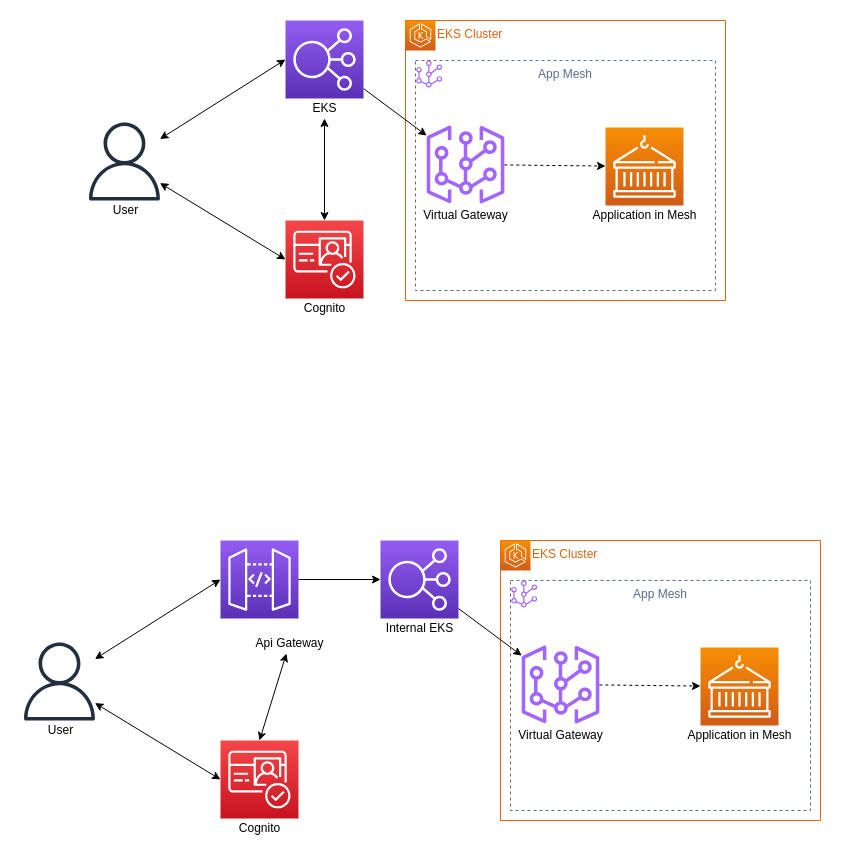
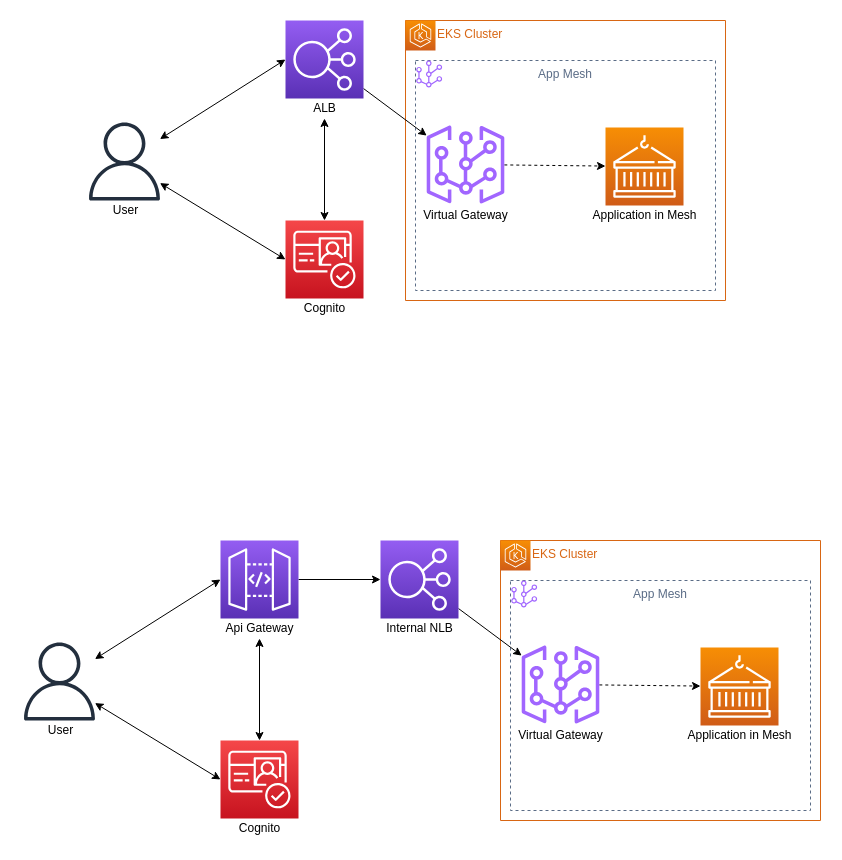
  <mxCell id="0" />
  <mxCell id="1" parent="0" />
  <mxCell id="2" value="EKS Cluster" style="points=[[0,0],[0.25,0],[0.5,0],[0.75,0],[1,0],[1,0.25],[1,0.5],[1,0.75],[1,1],[0.75,1],[0.5,1],[0.25,1],[0,1],[0,0.75],[0,0.5],[0,0.25]];outlineConnect=0;gradientColor=none;html=1;whiteSpace=wrap;fontSize=12;fontStyle=0;shape=mxgraph.aws4.group;grIcon=mxgraph.aws4.group_elastic_beanstalk;strokeColor=#D86613;fillColor=none;verticalAlign=top;align=left;spacingLeft=30;fontColor=#D86613;dashed=0;" vertex="1" parent="1"><mxGeometry x="405" y="20" width="320" height="280" as="geometry" /></mxCell>
  <mxCell id="3" value="App Mesh" style="fillColor=none;strokeColor=#5A6C86;dashed=1;verticalAlign=top;fontStyle=0;fontColor=#5A6C86;" vertex="1" parent="1"><mxGeometry x="415" y="60" width="300" height="230" as="geometry" /></mxCell>
  <mxCell id="4" style="rounded=0;orthogonalLoop=1;jettySize=auto;html=1;entryX=0;entryY=0.5;entryDx=0;entryDy=0;entryPerimeter=0;startArrow=classic;startFill=1;" edge="1" parent="1" source="21" target="8"><mxGeometry relative="1" as="geometry" /></mxCell>
  <mxCell id="5" style="edgeStyle=none;rounded=0;orthogonalLoop=1;jettySize=auto;html=1;entryX=0;entryY=0.5;entryDx=0;entryDy=0;entryPerimeter=0;startArrow=classic;startFill=1;" edge="1" parent="1" source="21" target="10"><mxGeometry relative="1" as="geometry" /></mxCell>
  <mxCell id="6" value="" style="edgeStyle=none;rounded=0;orthogonalLoop=1;jettySize=auto;html=1;startArrow=none;startFill=0;entryX=0;entryY=0.5;entryDx=0;entryDy=0;entryPerimeter=0;" edge="1" parent="1" source="7" target="41"><mxGeometry relative="1" as="geometry" /></mxCell>
  <mxCell id="7" value="" style="sketch=0;points=[[0,0,0],[0.25,0,0],[0.5,0,0],[0.75,0,0],[1,0,0],[0,1,0],[0.25,1,0],[0.5,1,0],[0.75,1,0],[1,1,0],[0,0.25,0],[0,0.5,0],[0,0.75,0],[1,0.25,0],[1,0.5,0],[1,0.75,0]];outlineConnect=0;fontColor=#232F3E;gradientColor=#945DF2;gradientDirection=north;fillColor=#5A30B5;strokeColor=#ffffff;dashed=0;verticalLabelPosition=bottom;verticalAlign=top;align=center;html=1;fontSize=12;fontStyle=0;aspect=fixed;shape=mxgraph.aws4.resourceIcon;resIcon=mxgraph.aws4.api_gateway;" vertex="1" parent="1"><mxGeometry x="220" y="540" width="78" height="78" as="geometry" /></mxCell>
  <mxCell id="8" value="" style="sketch=0;points=[[0,0,0],[0.25,0,0],[0.5,0,0],[0.75,0,0],[1,0,0],[0,1,0],[0.25,1,0],[0.5,1,0],[0.75,1,0],[1,1,0],[0,0.25,0],[0,0.5,0],[0,0.75,0],[1,0.25,0],[1,0.5,0],[1,0.75,0]];outlineConnect=0;fontColor=#232F3E;gradientColor=#F54749;gradientDirection=north;fillColor=#C7131F;strokeColor=#ffffff;dashed=0;verticalLabelPosition=bottom;verticalAlign=top;align=center;html=1;fontSize=12;fontStyle=0;aspect=fixed;shape=mxgraph.aws4.resourceIcon;resIcon=mxgraph.aws4.cognito;" vertex="1" parent="1"><mxGeometry x="285" y="220" width="78" height="78" as="geometry" /></mxCell>
  <mxCell id="9" style="edgeStyle=none;rounded=0;orthogonalLoop=1;jettySize=auto;html=1;startArrow=none;startFill=0;" edge="1" parent="1" source="10" target="13"><mxGeometry relative="1" as="geometry" /></mxCell>
  <mxCell id="10" value="" style="sketch=0;points=[[0,0,0],[0.25,0,0],[0.5,0,0],[0.75,0,0],[1,0,0],[0,1,0],[0.25,1,0],[0.5,1,0],[0.75,1,0],[1,1,0],[0,0.25,0],[0,0.5,0],[0,0.75,0],[1,0.25,0],[1,0.5,0],[1,0.75,0]];outlineConnect=0;fontColor=#232F3E;gradientColor=#945DF2;gradientDirection=north;fillColor=#5A30B5;strokeColor=#ffffff;dashed=0;verticalLabelPosition=bottom;verticalAlign=top;align=center;html=1;fontSize=12;fontStyle=0;aspect=fixed;shape=mxgraph.aws4.resourceIcon;resIcon=mxgraph.aws4.elastic_load_balancing;" vertex="1" parent="1"><mxGeometry x="285" y="20" width="78" height="78" as="geometry" /></mxCell>
  <mxCell id="11" value="" style="sketch=0;outlineConnect=0;fontColor=#232F3E;gradientColor=none;fillColor=#A166FF;strokeColor=none;dashed=0;verticalLabelPosition=bottom;verticalAlign=top;align=center;html=1;fontSize=12;fontStyle=0;aspect=fixed;pointerEvents=1;shape=mxgraph.aws4.mesh;" vertex="1" parent="1"><mxGeometry x="415" y="60" width="27.35" height="27" as="geometry" /></mxCell>
  <mxCell id="12" value="" style="edgeStyle=none;rounded=0;orthogonalLoop=1;jettySize=auto;html=1;startArrow=none;startFill=0;dashed=1;" edge="1" parent="1" source="13" target="19"><mxGeometry relative="1" as="geometry" /></mxCell>
  <mxCell id="13" value="" style="sketch=0;outlineConnect=0;fontColor=#232F3E;gradientColor=none;fillColor=#A166FF;strokeColor=none;dashed=0;verticalLabelPosition=bottom;verticalAlign=top;align=center;html=1;fontSize=12;fontStyle=0;aspect=fixed;pointerEvents=1;shape=mxgraph.aws4.virtual_gateway;" vertex="1" parent="1"><mxGeometry x="426" y="125" width="78" height="78" as="geometry" /></mxCell>
  <mxCell id="14" style="edgeStyle=none;rounded=0;orthogonalLoop=1;jettySize=auto;html=1;entryX=0.5;entryY=0;entryDx=0;entryDy=0;entryPerimeter=0;startArrow=classic;startFill=1;" edge="1" parent="1" source="15" target="8"><mxGeometry relative="1" as="geometry" /></mxCell>
- <mxCell id="15" value="EKS" style="text;html=1;align=center;verticalAlign=middle;resizable=0;points=[];autosize=1;strokeColor=none;fillColor=none;" vertex="1" parent="1"><mxGeometry x="304" y="98" width="40" height="20" as="geometry" /></mxCell>
+ <mxCell id="15" value="ALB" style="text;html=1;align=center;verticalAlign=middle;resizable=0;points=[];autosize=1;strokeColor=none;fillColor=none;" vertex="1" parent="1"><mxGeometry x="304" y="98" width="40" height="20" as="geometry" /></mxCell>
  <mxCell id="16" value="Cognito" style="text;html=1;align=center;verticalAlign=middle;resizable=0;points=[];autosize=1;strokeColor=none;fillColor=none;" vertex="1" parent="1"><mxGeometry x="294" y="298" width="60" height="20" as="geometry" /></mxCell>
  <mxCell id="17" value="" style="sketch=0;points=[[0,0,0],[0.25,0,0],[0.5,0,0],[0.75,0,0],[1,0,0],[0,1,0],[0.25,1,0],[0.5,1,0],[0.75,1,0],[1,1,0],[0,0.25,0],[0,0.5,0],[0,0.75,0],[1,0.25,0],[1,0.5,0],[1,0.75,0]];outlineConnect=0;fontColor=#232F3E;gradientColor=#F78E04;gradientDirection=north;fillColor=#D05C17;strokeColor=#ffffff;dashed=0;verticalLabelPosition=bottom;verticalAlign=top;align=center;html=1;fontSize=12;fontStyle=0;aspect=fixed;shape=mxgraph.aws4.resourceIcon;resIcon=mxgraph.aws4.eks;" vertex="1" parent="1"><mxGeometry x="405" y="20" width="30" height="30" as="geometry" /></mxCell>
  <mxCell id="18" value="Virtual Gateway" style="text;html=1;align=center;verticalAlign=middle;resizable=0;points=[];autosize=1;strokeColor=none;fillColor=none;" vertex="1" parent="1"><mxGeometry x="415" y="205" width="100" height="20" as="geometry" /></mxCell>
  <mxCell id="19" value="" style="sketch=0;points=[[0,0,0],[0.25,0,0],[0.5,0,0],[0.75,0,0],[1,0,0],[0,1,0],[0.25,1,0],[0.5,1,0],[0.75,1,0],[1,1,0],[0,0.25,0],[0,0.5,0],[0,0.75,0],[1,0.25,0],[1,0.5,0],[1,0.75,0]];outlineConnect=0;fontColor=#232F3E;gradientColor=#F78E04;gradientDirection=north;fillColor=#D05C17;strokeColor=#ffffff;dashed=0;verticalLabelPosition=bottom;verticalAlign=top;align=center;html=1;fontSize=12;fontStyle=0;aspect=fixed;shape=mxgraph.aws4.resourceIcon;resIcon=mxgraph.aws4.containers;" vertex="1" parent="1"><mxGeometry x="605" y="127" width="78" height="78" as="geometry" /></mxCell>
  <mxCell id="20" value="Application in Mesh" style="text;html=1;align=center;verticalAlign=middle;resizable=0;points=[];autosize=1;strokeColor=none;fillColor=none;" vertex="1" parent="1"><mxGeometry x="584" y="205" width="120" height="20" as="geometry" /></mxCell>
  <mxCell id="21" value="" style="sketch=0;outlineConnect=0;fontColor=#232F3E;gradientColor=none;fillColor=#232F3E;strokeColor=none;dashed=0;verticalLabelPosition=bottom;verticalAlign=top;align=center;html=1;fontSize=12;fontStyle=0;aspect=fixed;pointerEvents=1;shape=mxgraph.aws4.user;" vertex="1" parent="1"><mxGeometry x="85" y="122" width="78" height="78" as="geometry" /></mxCell>
  <mxCell id="22" value="User" style="text;html=1;align=center;verticalAlign=middle;resizable=0;points=[];autosize=1;strokeColor=none;fillColor=none;" vertex="1" parent="1"><mxGeometry x="105" y="200" width="40" height="20" as="geometry" /></mxCell>
  <mxCell id="23" value="EKS Cluster" style="points=[[0,0],[0.25,0],[0.5,0],[0.75,0],[1,0],[1,0.25],[1,0.5],[1,0.75],[1,1],[0.75,1],[0.5,1],[0.25,1],[0,1],[0,0.75],[0,0.5],[0,0.25]];outlineConnect=0;gradientColor=none;html=1;whiteSpace=wrap;fontSize=12;fontStyle=0;shape=mxgraph.aws4.group;grIcon=mxgraph.aws4.group_elastic_beanstalk;strokeColor=#D86613;fillColor=none;verticalAlign=top;align=left;spacingLeft=30;fontColor=#D86613;dashed=0;" vertex="1" parent="1"><mxGeometry x="500" y="540" width="320" height="280" as="geometry" /></mxCell>
  <mxCell id="24" value="App Mesh" style="fillColor=none;strokeColor=#5A6C86;dashed=1;verticalAlign=top;fontStyle=0;fontColor=#5A6C86;" vertex="1" parent="1"><mxGeometry x="510" y="580" width="300" height="230" as="geometry" /></mxCell>
  <mxCell id="25" style="rounded=0;orthogonalLoop=1;jettySize=auto;html=1;entryX=0;entryY=0.5;entryDx=0;entryDy=0;entryPerimeter=0;startArrow=classic;startFill=1;" edge="1" parent="1" source="39" target="27"><mxGeometry relative="1" as="geometry" /></mxCell>
  <mxCell id="26" style="edgeStyle=none;rounded=0;orthogonalLoop=1;jettySize=auto;html=1;entryX=0;entryY=0.5;entryDx=0;entryDy=0;entryPerimeter=0;startArrow=classic;startFill=1;" edge="1" parent="1" source="39"><mxGeometry relative="1" as="geometry"><mxPoint x="220" y="579" as="targetPoint" /></mxGeometry></mxCell>
  <mxCell id="27" value="" style="sketch=0;points=[[0,0,0],[0.25,0,0],[0.5,0,0],[0.75,0,0],[1,0,0],[0,1,0],[0.25,1,0],[0.5,1,0],[0.75,1,0],[1,1,0],[0,0.25,0],[0,0.5,0],[0,0.75,0],[1,0.25,0],[1,0.5,0],[1,0.75,0]];outlineConnect=0;fontColor=#232F3E;gradientColor=#F54749;gradientDirection=north;fillColor=#C7131F;strokeColor=#ffffff;dashed=0;verticalLabelPosition=bottom;verticalAlign=top;align=center;html=1;fontSize=12;fontStyle=0;aspect=fixed;shape=mxgraph.aws4.resourceIcon;resIcon=mxgraph.aws4.cognito;" vertex="1" parent="1"><mxGeometry x="220" y="740" width="78" height="78" as="geometry" /></mxCell>
  <mxCell id="28" style="edgeStyle=none;rounded=0;orthogonalLoop=1;jettySize=auto;html=1;startArrow=none;startFill=0;" edge="1" parent="1" target="31"><mxGeometry relative="1" as="geometry"><mxPoint x="458" y="608.043" as="sourcePoint" /></mxGeometry></mxCell>
  <mxCell id="29" value="" style="sketch=0;outlineConnect=0;fontColor=#232F3E;gradientColor=none;fillColor=#A166FF;strokeColor=none;dashed=0;verticalLabelPosition=bottom;verticalAlign=top;align=center;html=1;fontSize=12;fontStyle=0;aspect=fixed;pointerEvents=1;shape=mxgraph.aws4.mesh;" vertex="1" parent="1"><mxGeometry x="510" y="580" width="27.35" height="27" as="geometry" /></mxCell>
  <mxCell id="30" value="" style="edgeStyle=none;rounded=0;orthogonalLoop=1;jettySize=auto;html=1;startArrow=none;startFill=0;dashed=1;" edge="1" parent="1" source="31" target="37"><mxGeometry relative="1" as="geometry" /></mxCell>
  <mxCell id="31" value="" style="sketch=0;outlineConnect=0;fontColor=#232F3E;gradientColor=none;fillColor=#A166FF;strokeColor=none;dashed=0;verticalLabelPosition=bottom;verticalAlign=top;align=center;html=1;fontSize=12;fontStyle=0;aspect=fixed;pointerEvents=1;shape=mxgraph.aws4.virtual_gateway;" vertex="1" parent="1"><mxGeometry x="521" y="645" width="78" height="78" as="geometry" /></mxCell>
  <mxCell id="32" style="edgeStyle=none;rounded=0;orthogonalLoop=1;jettySize=auto;html=1;entryX=0.5;entryY=0;entryDx=0;entryDy=0;entryPerimeter=0;startArrow=classic;startFill=1;" edge="1" parent="1" source="33" target="27"><mxGeometry relative="1" as="geometry" /></mxCell>
- <mxCell id="33" value="Api Gateway" style="text;html=1;align=center;verticalAlign=middle;resizable=0;points=[];autosize=1;strokeColor=none;fillColor=none;" vertex="1" parent="1"><mxGeometry x="249" y="633" width="80" height="20" as="geometry" /></mxCell>
+ <mxCell id="33" value="Api Gateway" style="text;html=1;align=center;verticalAlign=middle;resizable=0;points=[];autosize=1;strokeColor=none;fillColor=none;" vertex="1" parent="1"><mxGeometry x="219" y="618" width="80" height="20" as="geometry" /></mxCell>
  <mxCell id="34" value="Cognito" style="text;html=1;align=center;verticalAlign=middle;resizable=0;points=[];autosize=1;strokeColor=none;fillColor=none;" vertex="1" parent="1"><mxGeometry x="229" y="818" width="60" height="20" as="geometry" /></mxCell>
  <mxCell id="35" value="" style="sketch=0;points=[[0,0,0],[0.25,0,0],[0.5,0,0],[0.75,0,0],[1,0,0],[0,1,0],[0.25,1,0],[0.5,1,0],[0.75,1,0],[1,1,0],[0,0.25,0],[0,0.5,0],[0,0.75,0],[1,0.25,0],[1,0.5,0],[1,0.75,0]];outlineConnect=0;fontColor=#232F3E;gradientColor=#F78E04;gradientDirection=north;fillColor=#D05C17;strokeColor=#ffffff;dashed=0;verticalLabelPosition=bottom;verticalAlign=top;align=center;html=1;fontSize=12;fontStyle=0;aspect=fixed;shape=mxgraph.aws4.resourceIcon;resIcon=mxgraph.aws4.eks;" vertex="1" parent="1"><mxGeometry x="500" y="540" width="30" height="30" as="geometry" /></mxCell>
  <mxCell id="36" value="Virtual Gateway" style="text;html=1;align=center;verticalAlign=middle;resizable=0;points=[];autosize=1;strokeColor=none;fillColor=none;" vertex="1" parent="1"><mxGeometry x="510" y="725" width="100" height="20" as="geometry" /></mxCell>
  <mxCell id="37" value="" style="sketch=0;points=[[0,0,0],[0.25,0,0],[0.5,0,0],[0.75,0,0],[1,0,0],[0,1,0],[0.25,1,0],[0.5,1,0],[0.75,1,0],[1,1,0],[0,0.25,0],[0,0.5,0],[0,0.75,0],[1,0.25,0],[1,0.5,0],[1,0.75,0]];outlineConnect=0;fontColor=#232F3E;gradientColor=#F78E04;gradientDirection=north;fillColor=#D05C17;strokeColor=#ffffff;dashed=0;verticalLabelPosition=bottom;verticalAlign=top;align=center;html=1;fontSize=12;fontStyle=0;aspect=fixed;shape=mxgraph.aws4.resourceIcon;resIcon=mxgraph.aws4.containers;" vertex="1" parent="1"><mxGeometry x="700" y="647" width="78" height="78" as="geometry" /></mxCell>
  <mxCell id="38" value="Application in Mesh" style="text;html=1;align=center;verticalAlign=middle;resizable=0;points=[];autosize=1;strokeColor=none;fillColor=none;" vertex="1" parent="1"><mxGeometry x="679" y="725" width="120" height="20" as="geometry" /></mxCell>
  <mxCell id="39" value="" style="sketch=0;outlineConnect=0;fontColor=#232F3E;gradientColor=none;fillColor=#232F3E;strokeColor=none;dashed=0;verticalLabelPosition=bottom;verticalAlign=top;align=center;html=1;fontSize=12;fontStyle=0;aspect=fixed;pointerEvents=1;shape=mxgraph.aws4.user;" vertex="1" parent="1"><mxGeometry x="20" y="642" width="78" height="78" as="geometry" /></mxCell>
  <mxCell id="40" value="User" style="text;html=1;align=center;verticalAlign=middle;resizable=0;points=[];autosize=1;strokeColor=none;fillColor=none;" vertex="1" parent="1"><mxGeometry x="40" y="720" width="40" height="20" as="geometry" /></mxCell>
  <mxCell id="41" value="" style="sketch=0;points=[[0,0,0],[0.25,0,0],[0.5,0,0],[0.75,0,0],[1,0,0],[0,1,0],[0.25,1,0],[0.5,1,0],[0.75,1,0],[1,1,0],[0,0.25,0],[0,0.5,0],[0,0.75,0],[1,0.25,0],[1,0.5,0],[1,0.75,0]];outlineConnect=0;fontColor=#232F3E;gradientColor=#945DF2;gradientDirection=north;fillColor=#5A30B5;strokeColor=#ffffff;dashed=0;verticalLabelPosition=bottom;verticalAlign=top;align=center;html=1;fontSize=12;fontStyle=0;aspect=fixed;shape=mxgraph.aws4.resourceIcon;resIcon=mxgraph.aws4.elastic_load_balancing;" vertex="1" parent="1"><mxGeometry x="380" y="540" width="78" height="78" as="geometry" /></mxCell>
- <mxCell id="42" value="Internal EKS" style="text;html=1;align=center;verticalAlign=middle;resizable=0;points=[];autosize=1;strokeColor=none;fillColor=none;" vertex="1" parent="1"><mxGeometry x="379" y="618" width="80" height="20" as="geometry" /></mxCell>
+ <mxCell id="42" value="Internal NLB" style="text;html=1;align=center;verticalAlign=middle;resizable=0;points=[];autosize=1;strokeColor=none;fillColor=none;" vertex="1" parent="1"><mxGeometry x="379" y="618" width="80" height="20" as="geometry" /></mxCell>
